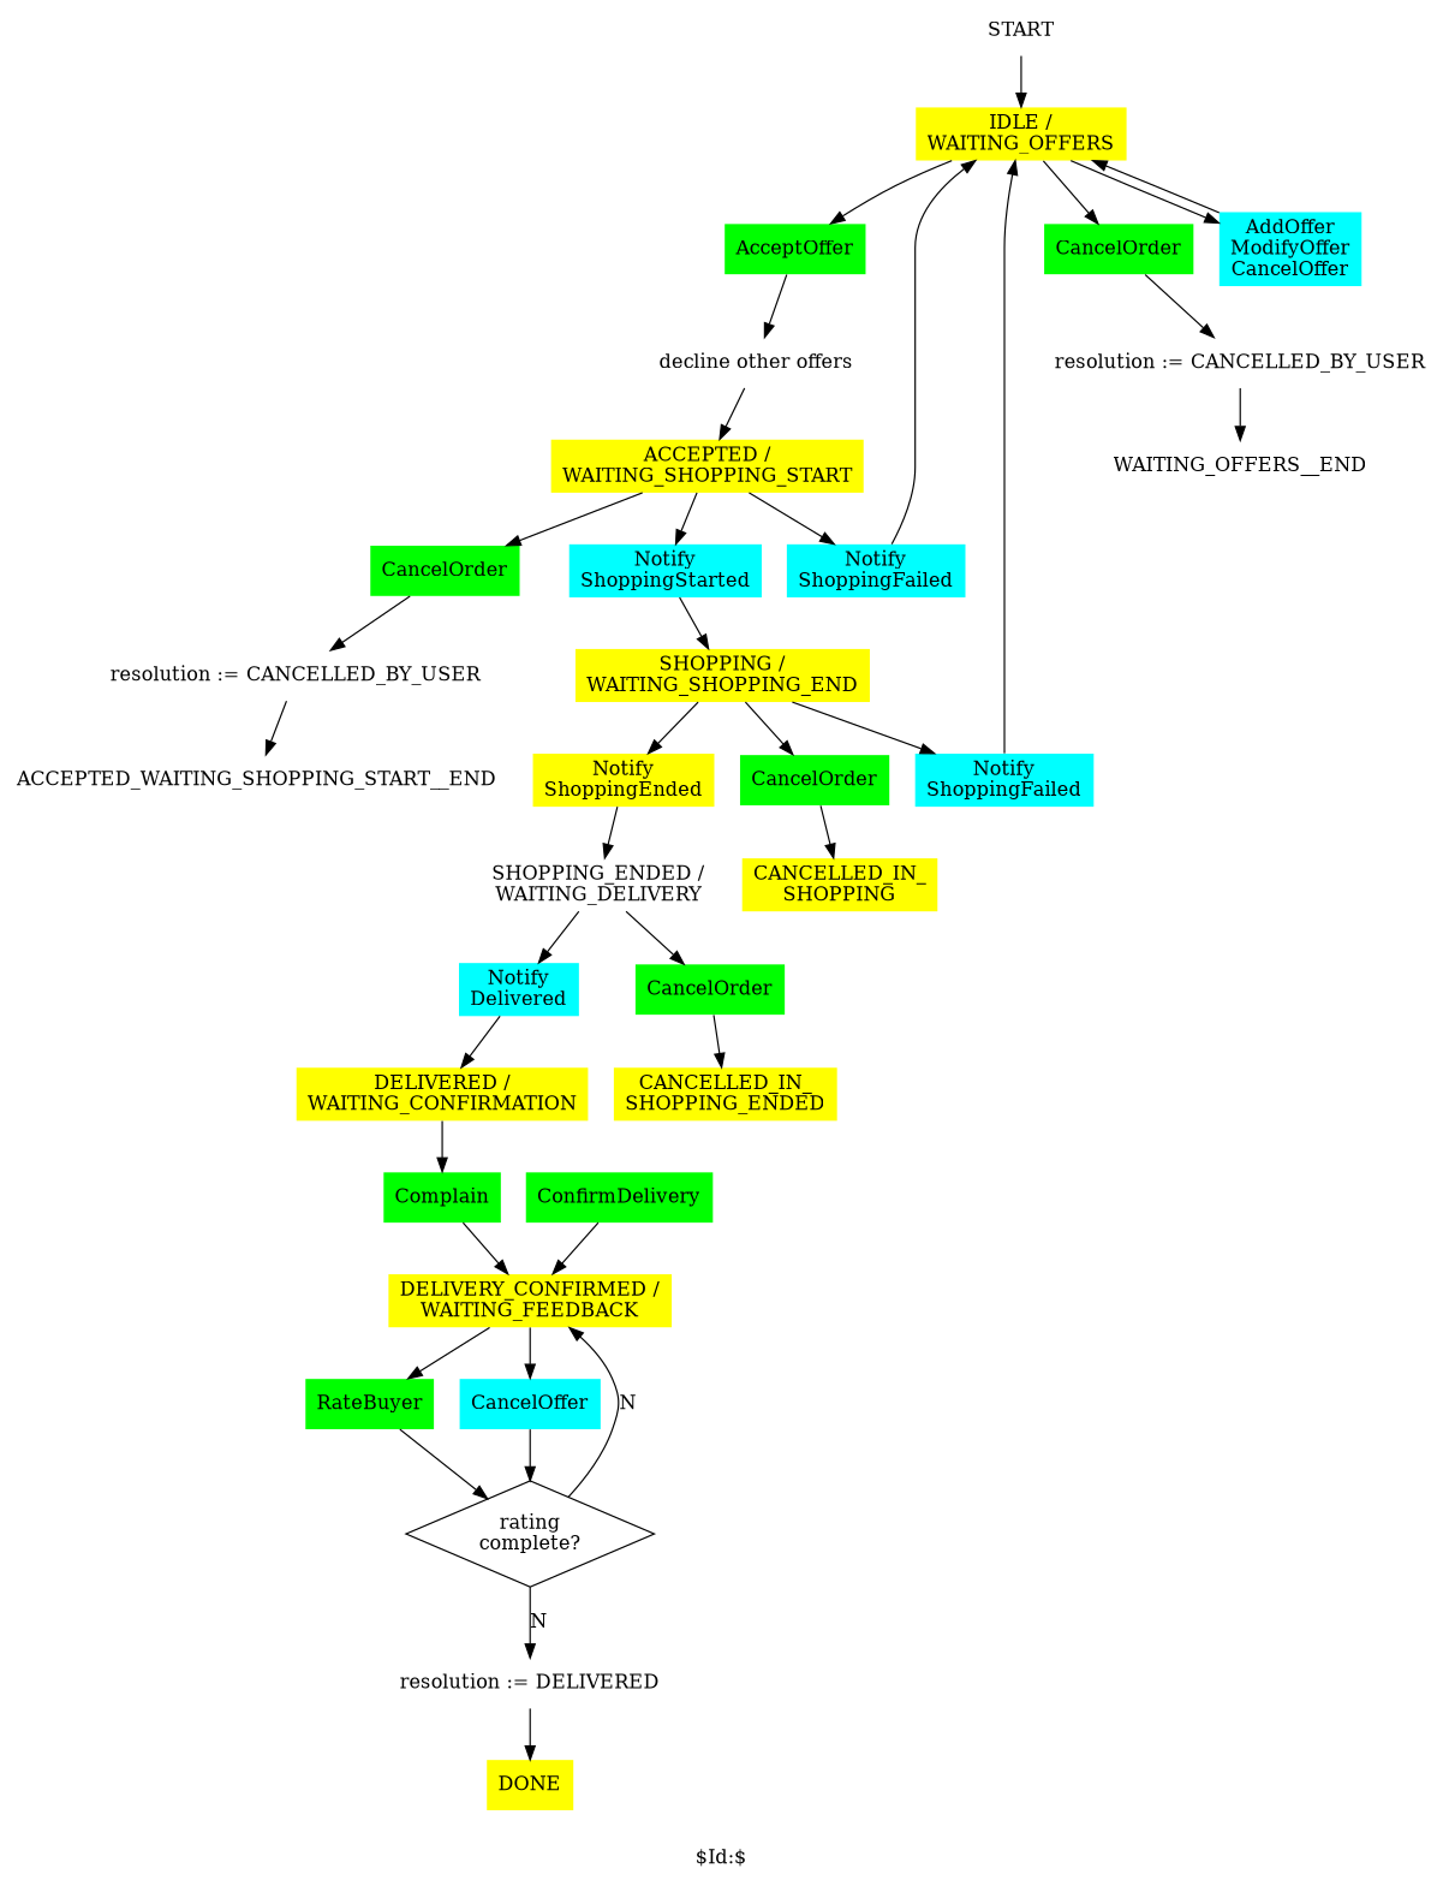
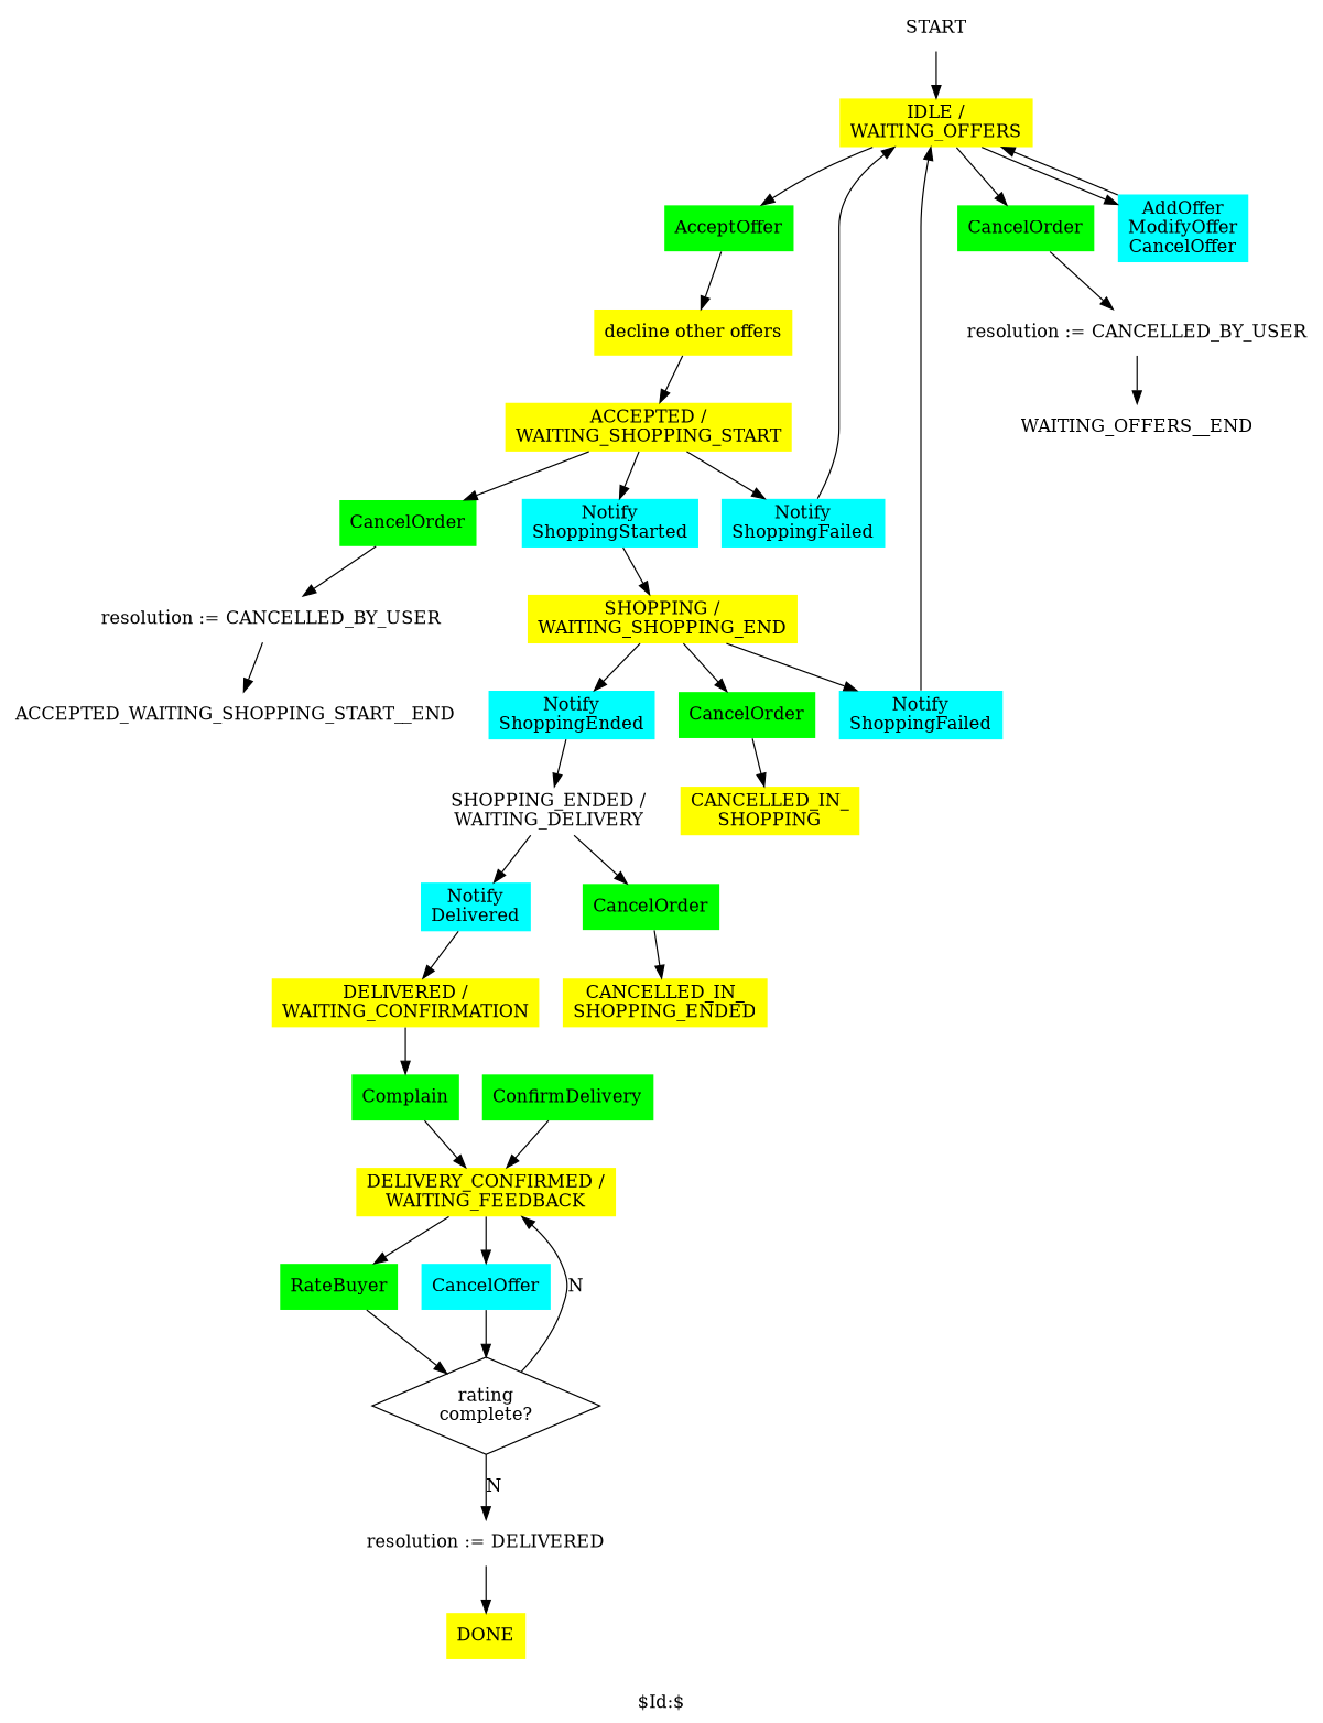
  digraph {
    fontname="DejaVu Serif"
    label="$Id:$"
    splines=true
    node [fillcolor=white fontname="DejaVu Serif" peripheries=0 shape=sdl_state style=filled]
    edge [fontname="DejaVu Serif"]
    START [shape=sdl_start]
    n2 [fillcolor=yellow label="IDLE /\nWAITING_OFFERS"]
    n3 [fillcolor=green label=AcceptOffer shape=sdl_input_from_left]
    n4 [fillcolor=green label=CancelOrder shape=sdl_input_from_left]
    n5 [fillcolor=cyan label="AddOffer\nModifyOffer\nCancelOffer" shape=sdl_input_from_right]
-   n6 [label="decline other offers" shape=sdl_call]
+   n6 [fillcolor=yellow label="decline other offers" shape=sdl_call]
    n7 [label="resolution := CANCELLED_BY_USER" shape=sdl_task]
    n8 [fillcolor=yellow label="ACCEPTED /\nWAITING_SHOPPING_START"]
    n9 [fillcolor=cyan label="Notify\nShoppingStarted" shape=sdl_input_from_right]
    n10 [fillcolor=green label=CancelOrder shape=sdl_input_from_left]
    n11 [fillcolor=cyan label="Notify\nShoppingFailed" shape=sdl_input_from_right]
    n12 [fillcolor=yellow label="SHOPPING /\nWAITING_SHOPPING_END"]
    n13 [label="resolution := CANCELLED_BY_USER" shape=sdl_task]
-   n14 [fillcolor=yellow label="Notify\nShoppingEnded" shape=sdl_input_from_right]
+   n14 [fillcolor=cyan label="Notify\nShoppingEnded" shape=sdl_input_from_right]
    n15 [fillcolor=cyan label="Notify\nShoppingFailed" shape=sdl_input_from_right]
    n16 [fillcolor=green label=CancelOrder shape=sdl_input_from_left]
    n17 [label="SHOPPING_ENDED /\nWAITING_DELIVERY"]
    n18 [fillcolor=yellow label="CANCELLED_IN_\nSHOPPING"]
    n19 [fillcolor=cyan label="Notify\nDelivered" shape=sdl_input_from_right]
    n20 [fillcolor=green label=CancelOrder shape=sdl_input_from_left]
    n21 [fillcolor=yellow label="DELIVERED /\nWAITING_CONFIRMATION"]
    n22 [fillcolor=yellow label="CANCELLED_IN_\nSHOPPING_ENDED"]
    n23 [fillcolor=green label=Complain shape=sdl_input_from_left]
    n24 [fillcolor=green label=ConfirmDelivery shape=sdl_input_from_left]
    n25 [fillcolor=yellow label="DELIVERY_CONFIRMED /\nWAITING_FEEDBACK"]
    n26 [fillcolor=green label=RateBuyer shape=sdl_input_from_left]
    n27 [fillcolor=cyan label=CancelOffer shape=sdl_input_from_right]
    n28 [label="rating\ncomplete?" peripheries=1 shape=diamond]
    n29 [fillcolor=yellow label=DONE]
    WAITING_OFFERS__END [shape=sdl_stop style=solid]
    ACCEPTED_WAITING_SHOPPING_START__END [shape=sdl_stop style=solid]
    n32 [label="resolution := DELIVERED" shape=sdl_task]
    START -> n2
    n2 -> n3
    n2 -> n4
    n2 -> n5
    n3 -> n6
    n4 -> n7
    n5 -> n2
    n6 -> n8
    n7 -> WAITING_OFFERS__END
    n8 -> n9
    n8 -> n10
    n8 -> n11
    n9 -> n12
    n10 -> n13
    n11 -> n2
    n12 -> n14
    n12 -> n15
    n12 -> n16
    n13 -> ACCEPTED_WAITING_SHOPPING_START__END
    n14 -> n17
    n15 -> n2
    n16 -> n18
    n17 -> n19
    n17 -> n20
    n19 -> n21
    n20 -> n22
    n21 -> n23
    n23 -> n25
    n24 -> n25
    n25 -> n26
    n25 -> n27
    n26 -> n28
    n27 -> n28
    n28 -> n25 [label=N]
    n28 -> n32 [label=N]
    n32 -> n29
  }
